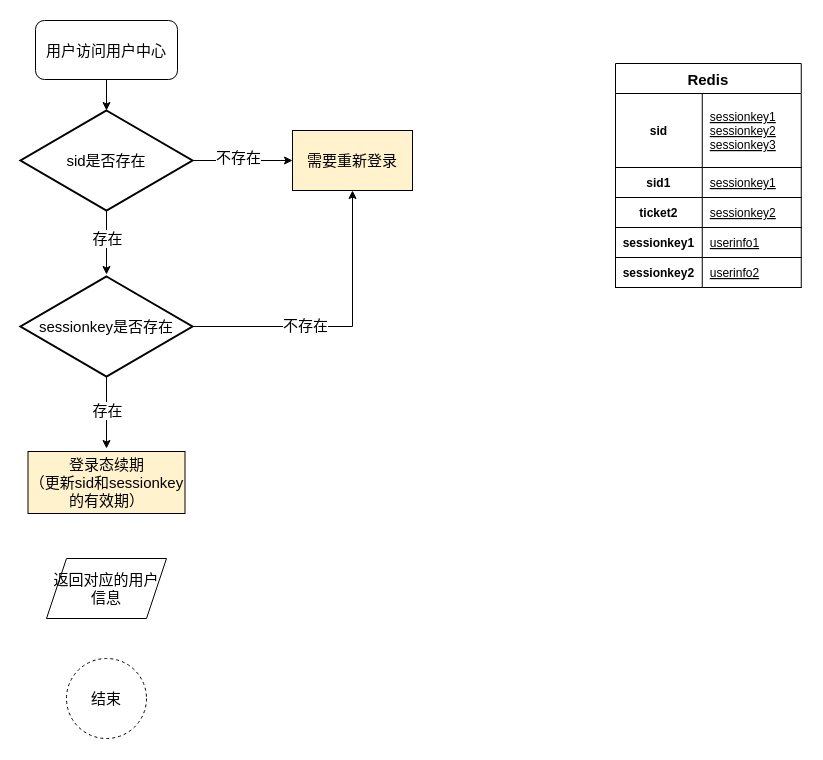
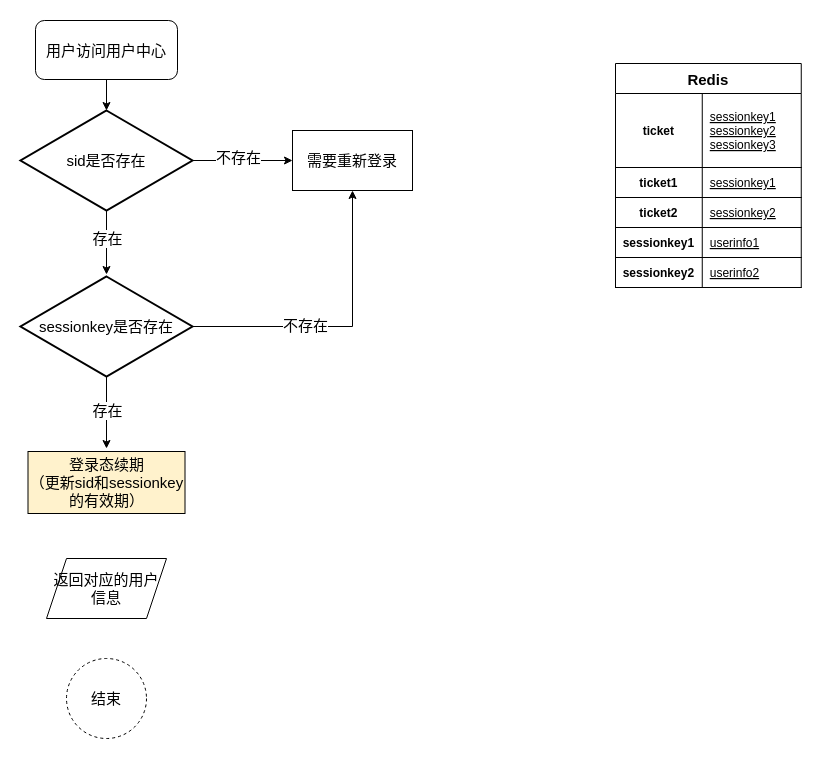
  <mxCell id="0" />
  <mxCell id="1" parent="0" />
  <mxCell id="2" value="" style="edgeStyle=orthogonalEdgeStyle;rounded=0;orthogonalLoop=1;jettySize=auto;html=1;fontSize=15;fontColor=#000000;" edge="1" parent="1" source="6" target="9"><mxGeometry relative="1" as="geometry" /></mxCell>
  <mxCell id="3" value="不存在" style="edgeLabel;html=1;align=center;verticalAlign=middle;resizable=0;points=[];fontSize=15;fontColor=#000000;" vertex="1" connectable="0" parent="2"><mxGeometry x="-0.101" y="4" relative="1" as="geometry"><mxPoint as="offset" /></mxGeometry></mxCell>
  <mxCell id="4" style="edgeStyle=orthogonalEdgeStyle;rounded=0;orthogonalLoop=1;jettySize=auto;html=1;exitX=0.5;exitY=1;exitDx=0;exitDy=0;exitPerimeter=0;entryX=0.5;entryY=0;entryDx=0;entryDy=0;fontSize=15;fontColor=#000000;" edge="1" parent="1" source="6"><mxGeometry relative="1" as="geometry"><mxPoint x="106" y="274" as="targetPoint" /></mxGeometry></mxCell>
  <mxCell id="5" value="存在" style="edgeLabel;html=1;align=center;verticalAlign=middle;resizable=0;points=[];fontSize=15;fontColor=#000000;" vertex="1" connectable="0" parent="4"><mxGeometry x="-0.156" relative="1" as="geometry"><mxPoint as="offset" /></mxGeometry></mxCell>
  <mxCell id="6" value="sid是否存在" style="strokeWidth=2;html=1;shape=mxgraph.flowchart.decision;whiteSpace=wrap;fontSize=15;fontColor=#000000;align=center;" vertex="1" parent="1"><mxGeometry x="20" y="110" width="172" height="100" as="geometry" /></mxCell>
  <mxCell id="7" style="edgeStyle=orthogonalEdgeStyle;rounded=0;orthogonalLoop=1;jettySize=auto;html=1;fontSize=15;fontColor=#000000;" edge="1" parent="1" source="8" target="6"><mxGeometry relative="1" as="geometry" /></mxCell>
  <mxCell id="8" value="用户访问用户中心" style="rounded=1;whiteSpace=wrap;html=1;fontSize=15;fontColor=#000000;align=center;" vertex="1" parent="1"><mxGeometry x="35" y="20" width="142" height="59" as="geometry" /></mxCell>
- <mxCell id="9" value="需要重新登录" style="rounded=0;whiteSpace=wrap;html=1;fontSize=15;fontColor=#000000;align=center;fillColor=#fff2cc;" vertex="1" parent="1"><mxGeometry x="292" y="130" width="120" height="60" as="geometry" /></mxCell>
+ <mxCell id="9" value="需要重新登录" style="rounded=0;whiteSpace=wrap;html=1;fontSize=15;fontColor=#000000;align=center;" vertex="1" parent="1"><mxGeometry x="292" y="130" width="120" height="60" as="geometry" /></mxCell>
  <mxCell id="10" style="edgeStyle=orthogonalEdgeStyle;rounded=0;orthogonalLoop=1;jettySize=auto;html=1;exitX=1;exitY=0.5;exitDx=0;exitDy=0;exitPerimeter=0;entryX=0.5;entryY=1;entryDx=0;entryDy=0;fontSize=15;fontColor=#000000;" edge="1" parent="1" source="14" target="9"><mxGeometry relative="1" as="geometry" /></mxCell>
  <mxCell id="11" value="不存在" style="edgeLabel;html=1;align=center;verticalAlign=middle;resizable=0;points=[];fontSize=15;fontColor=#000000;" vertex="1" connectable="0" parent="10"><mxGeometry x="-0.243" y="2" relative="1" as="geometry"><mxPoint as="offset" /></mxGeometry></mxCell>
  <mxCell id="12" style="edgeStyle=orthogonalEdgeStyle;rounded=0;orthogonalLoop=1;jettySize=auto;html=1;exitX=0.5;exitY=1;exitDx=0;exitDy=0;exitPerimeter=0;entryX=0.5;entryY=0;entryDx=0;entryDy=0;fontSize=15;fontColor=#000000;" edge="1" parent="1" source="14"><mxGeometry relative="1" as="geometry"><mxPoint x="106" y="448" as="targetPoint" /></mxGeometry></mxCell>
  <mxCell id="13" value="存在" style="edgeLabel;html=1;align=center;verticalAlign=middle;resizable=0;points=[];fontSize=15;fontColor=#000000;" vertex="1" connectable="0" parent="12"><mxGeometry x="-0.25" y="-4" relative="1" as="geometry"><mxPoint x="4" y="6" as="offset" /></mxGeometry></mxCell>
  <mxCell id="14" value="sessionkey是否存在" style="strokeWidth=2;html=1;shape=mxgraph.flowchart.decision;whiteSpace=wrap;fontSize=15;fontColor=#000000;align=center;" vertex="1" parent="1"><mxGeometry x="20" y="276" width="172" height="100" as="geometry" /></mxCell>
  <mxCell id="15" value="返回对应的用户信息" style="shape=parallelogram;perimeter=parallelogramPerimeter;whiteSpace=wrap;html=1;fixedSize=1;fontSize=15;fontColor=#000000;align=center;" vertex="1" parent="1"><mxGeometry x="46" y="558" width="120" height="60" as="geometry" /></mxCell>
  <mxCell id="16" value="结束" style="ellipse;whiteSpace=wrap;html=1;aspect=fixed;fontSize=15;fontColor=#000000;align=center;dashed=1;" vertex="1" parent="1"><mxGeometry x="66" y="658" width="80" height="80" as="geometry" /></mxCell>
  <mxCell id="17" value="登录态续期&lt;br&gt;（更新sid和sessionkey的有效期）" style="rounded=0;whiteSpace=wrap;html=1;fontSize=15;fontColor=#000000;align=center;fillColor=#fff2cc;" vertex="1" parent="1"><mxGeometry x="27.5" y="451" width="157" height="62" as="geometry" /></mxCell>
  <mxCell id="18" value="Redis" style="shape=table;startSize=30;container=1;collapsible=1;childLayout=tableLayout;fixedRows=1;rowLines=0;fontStyle=1;align=center;resizeLast=1;fontSize=15;" vertex="1" parent="1"><mxGeometry x="615" y="63" width="185.75" height="224" as="geometry" /></mxCell>
  <mxCell id="19" value="" style="shape=partialRectangle;collapsible=0;dropTarget=0;pointerEvents=0;fillColor=none;top=0;left=0;bottom=1;right=0;points=[[0,0.5],[1,0.5]];portConstraint=eastwest;" vertex="1" parent="18"><mxGeometry y="30" width="185.75" height="74" as="geometry" /></mxCell>
- <mxCell id="20" value="sid" style="shape=partialRectangle;connectable=0;fillColor=none;top=0;left=0;bottom=0;right=0;fontStyle=1;overflow=hidden;" vertex="1" parent="19"><mxGeometry width="86.75" height="74" as="geometry" /></mxCell>
+ <mxCell id="20" value="ticket" style="shape=partialRectangle;connectable=0;fillColor=none;top=0;left=0;bottom=0;right=0;fontStyle=1;overflow=hidden;" vertex="1" parent="19"><mxGeometry width="86.75" height="74" as="geometry" /></mxCell>
  <mxCell id="21" value="sessionkey1&#10;sessionkey2&#10;sessionkey3" style="shape=partialRectangle;connectable=0;fillColor=none;top=0;left=0;bottom=0;right=0;align=left;spacingLeft=6;fontStyle=4;overflow=hidden;verticalAlign=middle;" vertex="1" parent="19"><mxGeometry x="86.75" width="99" height="74" as="geometry" /></mxCell>
  <mxCell id="22" value="" style="shape=partialRectangle;collapsible=0;dropTarget=0;pointerEvents=0;fillColor=none;top=0;left=0;bottom=1;right=0;points=[[0,0.5],[1,0.5]];portConstraint=eastwest;" vertex="1" parent="18"><mxGeometry y="104" width="185.75" height="30" as="geometry" /></mxCell>
- <mxCell id="23" value="sid1" style="shape=partialRectangle;connectable=0;fillColor=none;top=0;left=0;bottom=0;right=0;fontStyle=1;overflow=hidden;" vertex="1" parent="22"><mxGeometry width="86.75" height="30" as="geometry" /></mxCell>
+ <mxCell id="23" value="ticket1" style="shape=partialRectangle;connectable=0;fillColor=none;top=0;left=0;bottom=0;right=0;fontStyle=1;overflow=hidden;" vertex="1" parent="22"><mxGeometry width="86.75" height="30" as="geometry" /></mxCell>
  <mxCell id="24" value="sessionkey1" style="shape=partialRectangle;connectable=0;fillColor=none;top=0;left=0;bottom=0;right=0;align=left;spacingLeft=6;fontStyle=4;overflow=hidden;verticalAlign=middle;" vertex="1" parent="22"><mxGeometry x="86.75" width="99" height="30" as="geometry" /></mxCell>
  <mxCell id="25" value="" style="shape=partialRectangle;collapsible=0;dropTarget=0;pointerEvents=0;fillColor=none;top=0;left=0;bottom=1;right=0;points=[[0,0.5],[1,0.5]];portConstraint=eastwest;" vertex="1" parent="18"><mxGeometry y="134" width="185.75" height="30" as="geometry" /></mxCell>
  <mxCell id="26" value="ticket2" style="shape=partialRectangle;connectable=0;fillColor=none;top=0;left=0;bottom=0;right=0;fontStyle=1;overflow=hidden;" vertex="1" parent="25"><mxGeometry width="86.75" height="30" as="geometry" /></mxCell>
  <mxCell id="27" value="sessionkey2" style="shape=partialRectangle;connectable=0;fillColor=none;top=0;left=0;bottom=0;right=0;align=left;spacingLeft=6;fontStyle=4;overflow=hidden;verticalAlign=middle;" vertex="1" parent="25"><mxGeometry x="86.75" width="99" height="30" as="geometry" /></mxCell>
  <mxCell id="28" value="" style="shape=partialRectangle;collapsible=0;dropTarget=0;pointerEvents=0;fillColor=none;top=0;left=0;bottom=1;right=0;points=[[0,0.5],[1,0.5]];portConstraint=eastwest;" vertex="1" parent="18"><mxGeometry y="164" width="185.75" height="30" as="geometry" /></mxCell>
  <mxCell id="29" value="sessionkey1" style="shape=partialRectangle;connectable=0;fillColor=none;top=0;left=0;bottom=0;right=0;fontStyle=1;overflow=hidden;" vertex="1" parent="28"><mxGeometry width="86.75" height="30" as="geometry" /></mxCell>
  <mxCell id="30" value="userinfo1" style="shape=partialRectangle;connectable=0;fillColor=none;top=0;left=0;bottom=0;right=0;align=left;spacingLeft=6;fontStyle=4;overflow=hidden;verticalAlign=middle;" vertex="1" parent="28"><mxGeometry x="86.75" width="99" height="30" as="geometry" /></mxCell>
  <mxCell id="31" value="" style="shape=partialRectangle;collapsible=0;dropTarget=0;pointerEvents=0;fillColor=none;top=0;left=0;bottom=1;right=0;points=[[0,0.5],[1,0.5]];portConstraint=eastwest;" vertex="1" parent="18"><mxGeometry y="194" width="185.75" height="30" as="geometry" /></mxCell>
  <mxCell id="32" value="sessionkey2" style="shape=partialRectangle;connectable=0;fillColor=none;top=0;left=0;bottom=0;right=0;fontStyle=1;overflow=hidden;" vertex="1" parent="31"><mxGeometry width="86.75" height="30" as="geometry" /></mxCell>
  <mxCell id="33" value="userinfo2" style="shape=partialRectangle;connectable=0;fillColor=none;top=0;left=0;bottom=0;right=0;align=left;spacingLeft=6;fontStyle=4;overflow=hidden;verticalAlign=middle;" vertex="1" parent="31"><mxGeometry x="86.75" width="99" height="30" as="geometry" /></mxCell>
